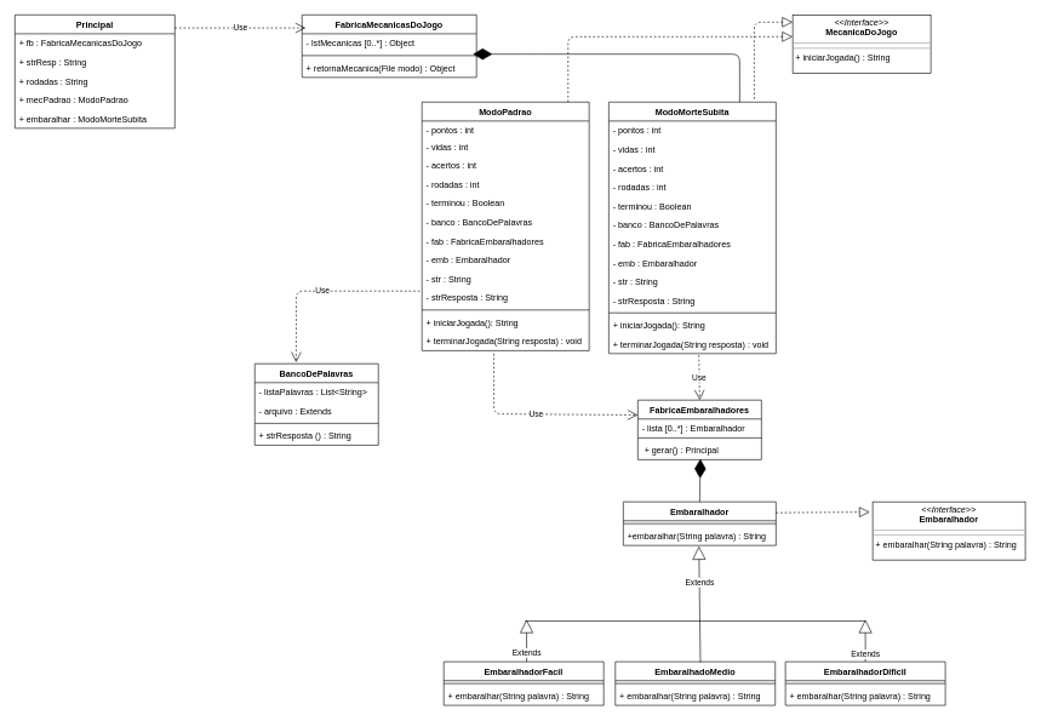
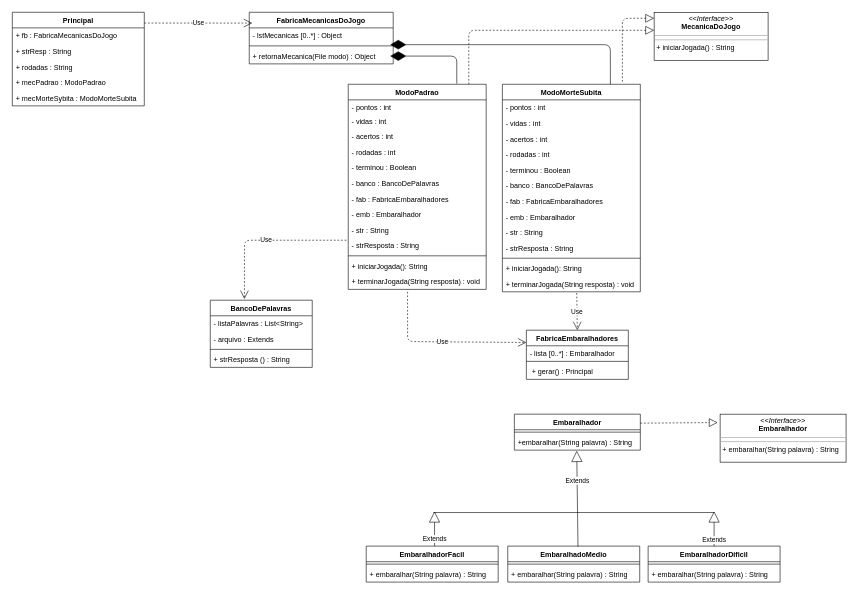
  <mxCell id="0" />
  <mxCell id="1" parent="0" />
  <mxCell id="2" value="BancoDePalavras&#10;" style="swimlane;fontStyle=1;align=center;verticalAlign=top;childLayout=stackLayout;horizontal=1;startSize=26;horizontalStack=0;resizeParent=1;resizeParentMax=0;resizeLast=0;collapsible=1;marginBottom=0;" parent="1" vertex="1"><mxGeometry x="350" y="500" width="170" height="112" as="geometry" /></mxCell>
  <mxCell id="3" value="- listaPalavras : List&lt;String&gt;" style="text;strokeColor=none;fillColor=none;align=left;verticalAlign=top;spacingLeft=4;spacingRight=4;overflow=hidden;rotatable=0;points=[[0,0.5],[1,0.5]];portConstraint=eastwest;" parent="2" vertex="1"><mxGeometry y="26" width="170" height="26" as="geometry" /></mxCell>
  <mxCell id="4" value="- arquivo : Extends&#10;" style="text;strokeColor=none;fillColor=none;align=left;verticalAlign=top;spacingLeft=4;spacingRight=4;overflow=hidden;rotatable=0;points=[[0,0.5],[1,0.5]];portConstraint=eastwest;" parent="2" vertex="1"><mxGeometry y="52" width="170" height="26" as="geometry" /></mxCell>
  <mxCell id="5" value="" style="line;strokeWidth=1;fillColor=none;align=left;verticalAlign=middle;spacingTop=-1;spacingLeft=3;spacingRight=3;rotatable=0;labelPosition=right;points=[];portConstraint=eastwest;" parent="2" vertex="1"><mxGeometry y="78" width="170" height="8" as="geometry" /></mxCell>
  <mxCell id="6" value="+ strResposta () : String&#10;" style="text;strokeColor=none;fillColor=none;align=left;verticalAlign=top;spacingLeft=4;spacingRight=4;overflow=hidden;rotatable=0;points=[[0,0.5],[1,0.5]];portConstraint=eastwest;" parent="2" vertex="1"><mxGeometry y="86" width="170" height="26" as="geometry" /></mxCell>
  <mxCell id="7" value="FabricaEmbaralhadores" style="swimlane;fontStyle=1;align=center;verticalAlign=top;childLayout=stackLayout;horizontal=1;startSize=26;horizontalStack=0;resizeParent=1;resizeParentMax=0;resizeLast=0;collapsible=1;marginBottom=0;" parent="1" vertex="1"><mxGeometry x="877" y="550" width="170" height="82" as="geometry" /></mxCell>
  <mxCell id="8" value="- lista [0..*] : Embaralhador" style="text;strokeColor=none;fillColor=none;align=left;verticalAlign=top;spacingLeft=4;spacingRight=4;overflow=hidden;rotatable=0;points=[[0,0.5],[1,0.5]];portConstraint=eastwest;" parent="7" vertex="1"><mxGeometry y="26" width="170" height="22" as="geometry" /></mxCell>
  <mxCell id="9" value="" style="line;strokeWidth=1;fillColor=none;align=left;verticalAlign=middle;spacingTop=-1;spacingLeft=3;spacingRight=3;rotatable=0;labelPosition=right;points=[];portConstraint=eastwest;" parent="7" vertex="1"><mxGeometry y="48" width="170" height="8" as="geometry" /></mxCell>
  <mxCell id="10" value=" + gerar() : Principal" style="text;strokeColor=none;fillColor=none;align=left;verticalAlign=top;spacingLeft=4;spacingRight=4;overflow=hidden;rotatable=0;points=[[0,0.5],[1,0.5]];portConstraint=eastwest;" parent="7" vertex="1"><mxGeometry y="56" width="170" height="26" as="geometry" /></mxCell>
  <mxCell id="11" value="FabricaMecanicasDoJogo" style="swimlane;fontStyle=1;align=center;verticalAlign=top;childLayout=stackLayout;horizontal=1;startSize=26;horizontalStack=0;resizeParent=1;resizeParentMax=0;resizeLast=0;collapsible=1;marginBottom=0;" parent="1" vertex="1"><mxGeometry x="415" y="20" width="240" height="86" as="geometry" /></mxCell>
  <mxCell id="12" value="- lstMecanicas [0..*] : Object" style="text;strokeColor=none;fillColor=none;align=left;verticalAlign=top;spacingLeft=4;spacingRight=4;overflow=hidden;rotatable=0;points=[[0,0.5],[1,0.5]];portConstraint=eastwest;" parent="11" vertex="1"><mxGeometry y="26" width="240" height="26" as="geometry" /></mxCell>
  <mxCell id="13" value="" style="line;strokeWidth=1;fillColor=none;align=left;verticalAlign=middle;spacingTop=-1;spacingLeft=3;spacingRight=3;rotatable=0;labelPosition=right;points=[];portConstraint=eastwest;" parent="11" vertex="1"><mxGeometry y="52" width="240" height="8" as="geometry" /></mxCell>
  <mxCell id="14" value="+ retornaMecanica(File modo) : Object" style="text;strokeColor=none;fillColor=none;align=left;verticalAlign=top;spacingLeft=4;spacingRight=4;overflow=hidden;rotatable=0;points=[[0,0.5],[1,0.5]];portConstraint=eastwest;" parent="11" vertex="1"><mxGeometry y="60" width="240" height="26" as="geometry" /></mxCell>
  <mxCell id="15" value="ModoPadrao&#10;" style="swimlane;fontStyle=1;align=center;verticalAlign=top;childLayout=stackLayout;horizontal=1;startSize=26;horizontalStack=0;resizeParent=1;resizeParentMax=0;resizeLast=0;collapsible=1;marginBottom=0;" parent="1" vertex="1"><mxGeometry x="580" y="140" width="230" height="342" as="geometry" /></mxCell>
  <mxCell id="16" value="- pontos : int" style="text;strokeColor=none;fillColor=none;align=left;verticalAlign=top;spacingLeft=4;spacingRight=4;overflow=hidden;rotatable=0;points=[[0,0.5],[1,0.5]];portConstraint=eastwest;" parent="15" vertex="1"><mxGeometry y="26" width="230" height="22" as="geometry" /></mxCell>
  <mxCell id="17" value="- vidas : int" style="text;strokeColor=none;fillColor=none;align=left;verticalAlign=top;spacingLeft=4;spacingRight=4;overflow=hidden;rotatable=0;points=[[0,0.5],[1,0.5]];portConstraint=eastwest;" parent="15" vertex="1"><mxGeometry y="48" width="230" height="26" as="geometry" /></mxCell>
  <mxCell id="18" value="- acertos : int" style="text;strokeColor=none;fillColor=none;align=left;verticalAlign=top;spacingLeft=4;spacingRight=4;overflow=hidden;rotatable=0;points=[[0,0.5],[1,0.5]];portConstraint=eastwest;" parent="15" vertex="1"><mxGeometry y="74" width="230" height="26" as="geometry" /></mxCell>
  <mxCell id="19" value="- rodadas : int" style="text;strokeColor=none;fillColor=none;align=left;verticalAlign=top;spacingLeft=4;spacingRight=4;overflow=hidden;rotatable=0;points=[[0,0.5],[1,0.5]];portConstraint=eastwest;" parent="15" vertex="1"><mxGeometry y="100" width="230" height="26" as="geometry" /></mxCell>
  <mxCell id="20" value="- terminou : Boolean" style="text;strokeColor=none;fillColor=none;align=left;verticalAlign=top;spacingLeft=4;spacingRight=4;overflow=hidden;rotatable=0;points=[[0,0.5],[1,0.5]];portConstraint=eastwest;" parent="15" vertex="1"><mxGeometry y="126" width="230" height="26" as="geometry" /></mxCell>
  <mxCell id="21" value="- banco : BancoDePalavras" style="text;strokeColor=none;fillColor=none;align=left;verticalAlign=top;spacingLeft=4;spacingRight=4;overflow=hidden;rotatable=0;points=[[0,0.5],[1,0.5]];portConstraint=eastwest;" parent="15" vertex="1"><mxGeometry y="152" width="230" height="26" as="geometry" /></mxCell>
  <mxCell id="22" value="- fab : FabricaEmbaralhadores" style="text;strokeColor=none;fillColor=none;align=left;verticalAlign=top;spacingLeft=4;spacingRight=4;overflow=hidden;rotatable=0;points=[[0,0.5],[1,0.5]];portConstraint=eastwest;" parent="15" vertex="1"><mxGeometry y="178" width="230" height="26" as="geometry" /></mxCell>
  <mxCell id="23" value="- emb : Embaralhador" style="text;strokeColor=none;fillColor=none;align=left;verticalAlign=top;spacingLeft=4;spacingRight=4;overflow=hidden;rotatable=0;points=[[0,0.5],[1,0.5]];portConstraint=eastwest;" parent="15" vertex="1"><mxGeometry y="204" width="230" height="26" as="geometry" /></mxCell>
  <mxCell id="24" value="- str : String" style="text;strokeColor=none;fillColor=none;align=left;verticalAlign=top;spacingLeft=4;spacingRight=4;overflow=hidden;rotatable=0;points=[[0,0.5],[1,0.5]];portConstraint=eastwest;" parent="15" vertex="1"><mxGeometry y="230" width="230" height="26" as="geometry" /></mxCell>
  <mxCell id="25" value="- strResposta : String" style="text;strokeColor=none;fillColor=none;align=left;verticalAlign=top;spacingLeft=4;spacingRight=4;overflow=hidden;rotatable=0;points=[[0,0.5],[1,0.5]];portConstraint=eastwest;" parent="15" vertex="1"><mxGeometry y="256" width="230" height="26" as="geometry" /></mxCell>
  <mxCell id="26" value="" style="line;strokeWidth=1;fillColor=none;align=left;verticalAlign=middle;spacingTop=-1;spacingLeft=3;spacingRight=3;rotatable=0;labelPosition=right;points=[];portConstraint=eastwest;" parent="15" vertex="1"><mxGeometry y="282" width="230" height="8" as="geometry" /></mxCell>
  <mxCell id="27" value="+ iniciarJogada(): String" style="text;strokeColor=none;fillColor=none;align=left;verticalAlign=top;spacingLeft=4;spacingRight=4;overflow=hidden;rotatable=0;points=[[0,0.5],[1,0.5]];portConstraint=eastwest;" parent="15" vertex="1"><mxGeometry y="290" width="230" height="26" as="geometry" /></mxCell>
  <mxCell id="28" value="+ terminarJogada(String resposta) : void" style="text;strokeColor=none;fillColor=none;align=left;verticalAlign=top;spacingLeft=4;spacingRight=4;overflow=hidden;rotatable=0;points=[[0,0.5],[1,0.5]];portConstraint=eastwest;" parent="15" vertex="1"><mxGeometry y="316" width="230" height="26" as="geometry" /></mxCell>
  <mxCell id="29" value="ModoMorteSubita" style="swimlane;fontStyle=1;align=center;verticalAlign=top;childLayout=stackLayout;horizontal=1;startSize=26;horizontalStack=0;resizeParent=1;resizeParentMax=0;resizeLast=0;collapsible=1;marginBottom=0;" parent="1" vertex="1"><mxGeometry x="837" y="140" width="230" height="346" as="geometry" /></mxCell>
  <mxCell id="30" value="- pontos : int" style="text;strokeColor=none;fillColor=none;align=left;verticalAlign=top;spacingLeft=4;spacingRight=4;overflow=hidden;rotatable=0;points=[[0,0.5],[1,0.5]];portConstraint=eastwest;" parent="29" vertex="1"><mxGeometry y="26" width="230" height="26" as="geometry" /></mxCell>
  <mxCell id="31" value="- vidas : int" style="text;strokeColor=none;fillColor=none;align=left;verticalAlign=top;spacingLeft=4;spacingRight=4;overflow=hidden;rotatable=0;points=[[0,0.5],[1,0.5]];portConstraint=eastwest;" parent="29" vertex="1"><mxGeometry y="52" width="230" height="26" as="geometry" /></mxCell>
  <mxCell id="32" value="- acertos : int" style="text;strokeColor=none;fillColor=none;align=left;verticalAlign=top;spacingLeft=4;spacingRight=4;overflow=hidden;rotatable=0;points=[[0,0.5],[1,0.5]];portConstraint=eastwest;" parent="29" vertex="1"><mxGeometry y="78" width="230" height="26" as="geometry" /></mxCell>
  <mxCell id="33" value="- rodadas : int" style="text;strokeColor=none;fillColor=none;align=left;verticalAlign=top;spacingLeft=4;spacingRight=4;overflow=hidden;rotatable=0;points=[[0,0.5],[1,0.5]];portConstraint=eastwest;" parent="29" vertex="1"><mxGeometry y="104" width="230" height="26" as="geometry" /></mxCell>
  <mxCell id="34" value="- terminou : Boolean" style="text;strokeColor=none;fillColor=none;align=left;verticalAlign=top;spacingLeft=4;spacingRight=4;overflow=hidden;rotatable=0;points=[[0,0.5],[1,0.5]];portConstraint=eastwest;" parent="29" vertex="1"><mxGeometry y="130" width="230" height="26" as="geometry" /></mxCell>
  <mxCell id="35" value="- banco : BancoDePalavras" style="text;strokeColor=none;fillColor=none;align=left;verticalAlign=top;spacingLeft=4;spacingRight=4;overflow=hidden;rotatable=0;points=[[0,0.5],[1,0.5]];portConstraint=eastwest;" parent="29" vertex="1"><mxGeometry y="156" width="230" height="26" as="geometry" /></mxCell>
  <mxCell id="36" value="- fab : FabricaEmbaralhadores" style="text;strokeColor=none;fillColor=none;align=left;verticalAlign=top;spacingLeft=4;spacingRight=4;overflow=hidden;rotatable=0;points=[[0,0.5],[1,0.5]];portConstraint=eastwest;" parent="29" vertex="1"><mxGeometry y="182" width="230" height="26" as="geometry" /></mxCell>
  <mxCell id="37" value="- emb : Embaralhador" style="text;strokeColor=none;fillColor=none;align=left;verticalAlign=top;spacingLeft=4;spacingRight=4;overflow=hidden;rotatable=0;points=[[0,0.5],[1,0.5]];portConstraint=eastwest;" parent="29" vertex="1"><mxGeometry y="208" width="230" height="26" as="geometry" /></mxCell>
  <mxCell id="38" value="- str : String" style="text;strokeColor=none;fillColor=none;align=left;verticalAlign=top;spacingLeft=4;spacingRight=4;overflow=hidden;rotatable=0;points=[[0,0.5],[1,0.5]];portConstraint=eastwest;" parent="29" vertex="1"><mxGeometry y="234" width="230" height="26" as="geometry" /></mxCell>
  <mxCell id="39" value="- strResposta : String" style="text;strokeColor=none;fillColor=none;align=left;verticalAlign=top;spacingLeft=4;spacingRight=4;overflow=hidden;rotatable=0;points=[[0,0.5],[1,0.5]];portConstraint=eastwest;" parent="29" vertex="1"><mxGeometry y="260" width="230" height="26" as="geometry" /></mxCell>
  <mxCell id="40" value="" style="line;strokeWidth=1;fillColor=none;align=left;verticalAlign=middle;spacingTop=-1;spacingLeft=3;spacingRight=3;rotatable=0;labelPosition=right;points=[];portConstraint=eastwest;" parent="29" vertex="1"><mxGeometry y="286" width="230" height="8" as="geometry" /></mxCell>
  <mxCell id="41" value="+ iniciarJogada(): String" style="text;strokeColor=none;fillColor=none;align=left;verticalAlign=top;spacingLeft=4;spacingRight=4;overflow=hidden;rotatable=0;points=[[0,0.5],[1,0.5]];portConstraint=eastwest;" parent="29" vertex="1"><mxGeometry y="294" width="230" height="26" as="geometry" /></mxCell>
  <mxCell id="42" value="+ terminarJogada(String resposta) : void" style="text;strokeColor=none;fillColor=none;align=left;verticalAlign=top;spacingLeft=4;spacingRight=4;overflow=hidden;rotatable=0;points=[[0,0.5],[1,0.5]];portConstraint=eastwest;" parent="29" vertex="1"><mxGeometry y="320" width="230" height="26" as="geometry" /></mxCell>
  <mxCell id="43" value="" style="text;strokeColor=none;fillColor=none;align=left;verticalAlign=middle;spacingTop=-1;spacingLeft=4;spacingRight=4;rotatable=0;labelPosition=right;points=[];portConstraint=eastwest;" parent="1" vertex="1"><mxGeometry x="500" y="660" width="110" height="14" as="geometry" /></mxCell>
  <mxCell id="44" value="&lt;p style=&quot;margin: 0px ; margin-top: 4px ; text-align: center&quot;&gt;&lt;i&gt;&amp;lt;&amp;lt;Interface&amp;gt;&amp;gt;&lt;/i&gt;&lt;br&gt;&lt;b&gt;MecanicaDoJogo&lt;/b&gt;&lt;/p&gt;&lt;hr size=&quot;1&quot;&gt;&lt;hr size=&quot;1&quot;&gt;&lt;p style=&quot;margin: 0px ; margin-left: 4px&quot;&gt;+ iniciarJogada() : String&lt;br&gt;&lt;/p&gt;" style="verticalAlign=top;align=left;overflow=fill;fontSize=12;fontFamily=Helvetica;html=1;" parent="1" vertex="1"><mxGeometry x="1090" y="20" width="190" height="80" as="geometry" /></mxCell>
  <mxCell id="45" value="" style="endArrow=diamondThin;endFill=1;endSize=24;html=1;exitX=0.783;exitY=0;exitDx=0;exitDy=0;exitPerimeter=0;entryX=0.979;entryY=0.25;entryDx=0;entryDy=0;entryPerimeter=0;" parent="1" source="29" target="13" edge="1"><mxGeometry width="160" relative="1" as="geometry"><mxPoint x="680" y="140" as="sourcePoint" /><mxPoint x="660" y="74" as="targetPoint" /><Array as="points"><mxPoint x="1017" y="74" /><mxPoint x="730" y="74" /></Array></mxGeometry></mxCell>
  <mxCell id="46" value="Principal" style="swimlane;fontStyle=1;childLayout=stackLayout;horizontal=1;startSize=26;fillColor=none;horizontalStack=0;resizeParent=1;resizeParentMax=0;resizeLast=0;collapsible=1;marginBottom=0;" vertex="1" parent="1"><mxGeometry x="20" y="20" width="220" height="156" as="geometry" /></mxCell>
  <mxCell id="47" value="+ fb : FabricaMecanicasDoJogo" style="text;strokeColor=none;fillColor=none;align=left;verticalAlign=top;spacingLeft=4;spacingRight=4;overflow=hidden;rotatable=0;points=[[0,0.5],[1,0.5]];portConstraint=eastwest;" vertex="1" parent="46"><mxGeometry y="26" width="220" height="26" as="geometry" /></mxCell>
  <mxCell id="48" value="+ strResp : String" style="text;strokeColor=none;fillColor=none;align=left;verticalAlign=top;spacingLeft=4;spacingRight=4;overflow=hidden;rotatable=0;points=[[0,0.5],[1,0.5]];portConstraint=eastwest;" vertex="1" parent="46"><mxGeometry y="52" width="220" height="26" as="geometry" /></mxCell>
  <mxCell id="49" value="+ rodadas : String" style="text;strokeColor=none;fillColor=none;align=left;verticalAlign=top;spacingLeft=4;spacingRight=4;overflow=hidden;rotatable=0;points=[[0,0.5],[1,0.5]];portConstraint=eastwest;" vertex="1" parent="46"><mxGeometry y="78" width="220" height="26" as="geometry" /></mxCell>
  <mxCell id="50" value="+ mecPadrao : ModoPadrao" style="text;strokeColor=none;fillColor=none;align=left;verticalAlign=top;spacingLeft=4;spacingRight=4;overflow=hidden;rotatable=0;points=[[0,0.5],[1,0.5]];portConstraint=eastwest;" vertex="1" parent="46"><mxGeometry y="104" width="220" height="26" as="geometry" /></mxCell>
- <mxCell id="51" value="+ embaralhar : ModoMorteSubita " style="text;strokeColor=none;fillColor=none;align=left;verticalAlign=top;spacingLeft=4;spacingRight=4;overflow=hidden;rotatable=0;points=[[0,0.5],[1,0.5]];portConstraint=eastwest;" vertex="1" parent="46"><mxGeometry y="130" width="220" height="26" as="geometry" /></mxCell>
+ <mxCell id="51" value="+ mecMorteSybita : ModoMorteSubita " style="text;strokeColor=none;fillColor=none;align=left;verticalAlign=top;spacingLeft=4;spacingRight=4;overflow=hidden;rotatable=0;points=[[0,0.5],[1,0.5]];portConstraint=eastwest;" vertex="1" parent="46"><mxGeometry y="130" width="220" height="26" as="geometry" /></mxCell>
  <mxCell id="52" value="Use" style="endArrow=open;endSize=12;dashed=1;html=1;exitX=1;exitY=0.115;exitDx=0;exitDy=0;exitPerimeter=0;" edge="1" parent="1" source="46"><mxGeometry width="160" relative="1" as="geometry"><mxPoint x="170" y="210" as="sourcePoint" /><mxPoint x="420" y="38" as="targetPoint" /></mxGeometry></mxCell>
+ <mxCell id="53" value="" style="endArrow=diamondThin;endFill=1;endSize=24;html=1;exitX=0.787;exitY=-0.003;exitDx=0;exitDy=0;exitPerimeter=0;entryX=0.979;entryY=0.5;entryDx=0;entryDy=0;entryPerimeter=0;" edge="1" parent="1" source="15" target="14"><mxGeometry width="160" relative="1" as="geometry"><mxPoint x="640" y="200" as="sourcePoint" /><mxPoint x="640" y="110" as="targetPoint" /><Array as="points"><mxPoint x="761" y="93" /></Array></mxGeometry></mxCell>
  <mxCell id="54" value="" style="endArrow=block;dashed=1;endFill=0;endSize=12;html=1;exitX=0.87;exitY=-0.012;exitDx=0;exitDy=0;exitPerimeter=0;" edge="1" parent="1" source="29"><mxGeometry width="160" relative="1" as="geometry"><mxPoint x="660" y="170" as="sourcePoint" /><mxPoint x="1090" y="30" as="targetPoint" /><Array as="points"><mxPoint x="1037" y="30" /></Array></mxGeometry></mxCell>
  <mxCell id="55" value="" style="endArrow=block;dashed=1;endFill=0;endSize=12;html=1;entryX=0;entryY=0.375;entryDx=0;entryDy=0;entryPerimeter=0;exitX=0.874;exitY=0;exitDx=0;exitDy=0;exitPerimeter=0;" edge="1" parent="1" source="15" target="44"><mxGeometry width="160" relative="1" as="geometry"><mxPoint x="660" y="380" as="sourcePoint" /><mxPoint x="820" y="380" as="targetPoint" /><Array as="points"><mxPoint x="781" y="50" /></Array></mxGeometry></mxCell>
  <mxCell id="56" value="EmbaralhadorFacil&#10;&#10;&#10;" style="swimlane;fontStyle=1;align=center;verticalAlign=top;childLayout=stackLayout;horizontal=1;startSize=26;horizontalStack=0;resizeParent=1;resizeParentMax=0;resizeLast=0;collapsible=1;marginBottom=0;" parent="1" vertex="1"><mxGeometry x="610" y="910" width="220" height="60" as="geometry" /></mxCell>
  <mxCell id="57" value="" style="line;strokeWidth=1;fillColor=none;align=left;verticalAlign=middle;spacingTop=-1;spacingLeft=3;spacingRight=3;rotatable=0;labelPosition=right;points=[];portConstraint=eastwest;" parent="56" vertex="1"><mxGeometry y="26" width="220" height="8" as="geometry" /></mxCell>
  <mxCell id="58" value="+ embaralhar(String palavra) : String" style="text;strokeColor=none;fillColor=none;align=left;verticalAlign=top;spacingLeft=4;spacingRight=4;overflow=hidden;rotatable=0;points=[[0,0.5],[1,0.5]];portConstraint=eastwest;" parent="56" vertex="1"><mxGeometry y="34" width="220" height="26" as="geometry" /></mxCell>
  <mxCell id="59" value="Embaralhador&#10;" style="swimlane;fontStyle=1;align=center;verticalAlign=top;childLayout=stackLayout;horizontal=1;startSize=26;horizontalStack=0;resizeParent=1;resizeParentMax=0;resizeLast=0;collapsible=1;marginBottom=0;" parent="1" vertex="1"><mxGeometry x="857" y="690" width="210" height="60" as="geometry" /></mxCell>
  <mxCell id="60" value="" style="line;strokeWidth=1;fillColor=none;align=left;verticalAlign=middle;spacingTop=-1;spacingLeft=3;spacingRight=3;rotatable=0;labelPosition=right;points=[];portConstraint=eastwest;" parent="59" vertex="1"><mxGeometry y="26" width="210" height="8" as="geometry" /></mxCell>
  <mxCell id="61" value="+embaralhar(String palavra) : String" style="text;strokeColor=none;fillColor=none;align=left;verticalAlign=top;spacingLeft=4;spacingRight=4;overflow=hidden;rotatable=0;points=[[0,0.5],[1,0.5]];portConstraint=eastwest;" parent="59" vertex="1"><mxGeometry y="34" width="210" height="26" as="geometry" /></mxCell>
  <mxCell id="62" value="EmbaralhadoMedio&#10;" style="swimlane;fontStyle=1;align=center;verticalAlign=top;childLayout=stackLayout;horizontal=1;startSize=26;horizontalStack=0;resizeParent=1;resizeParentMax=0;resizeLast=0;collapsible=1;marginBottom=0;" parent="1" vertex="1"><mxGeometry x="846" y="910" width="220" height="60" as="geometry" /></mxCell>
  <mxCell id="63" value="" style="line;strokeWidth=1;fillColor=none;align=left;verticalAlign=middle;spacingTop=-1;spacingLeft=3;spacingRight=3;rotatable=0;labelPosition=right;points=[];portConstraint=eastwest;" parent="62" vertex="1"><mxGeometry y="26" width="220" height="8" as="geometry" /></mxCell>
  <mxCell id="64" value="+ embaralhar(String palavra) : String" style="text;strokeColor=none;fillColor=none;align=left;verticalAlign=top;spacingLeft=4;spacingRight=4;overflow=hidden;rotatable=0;points=[[0,0.5],[1,0.5]];portConstraint=eastwest;" parent="62" vertex="1"><mxGeometry y="34" width="220" height="26" as="geometry" /></mxCell>
  <mxCell id="65" value="EmbaralhadorDificil" style="swimlane;fontStyle=1;align=center;verticalAlign=top;childLayout=stackLayout;horizontal=1;startSize=26;horizontalStack=0;resizeParent=1;resizeParentMax=0;resizeLast=0;collapsible=1;marginBottom=0;" parent="1" vertex="1"><mxGeometry x="1080" y="910" width="220" height="60" as="geometry" /></mxCell>
  <mxCell id="66" value="" style="line;strokeWidth=1;fillColor=none;align=left;verticalAlign=middle;spacingTop=-1;spacingLeft=3;spacingRight=3;rotatable=0;labelPosition=right;points=[];portConstraint=eastwest;" parent="65" vertex="1"><mxGeometry y="26" width="220" height="8" as="geometry" /></mxCell>
  <mxCell id="67" value="+ embaralhar(String palavra) : String" style="text;strokeColor=none;fillColor=none;align=left;verticalAlign=top;spacingLeft=4;spacingRight=4;overflow=hidden;rotatable=0;points=[[0,0.5],[1,0.5]];portConstraint=eastwest;" parent="65" vertex="1"><mxGeometry y="34" width="220" height="26" as="geometry" /></mxCell>
  <mxCell id="68" value="&lt;p style=&quot;margin: 0px ; margin-top: 4px ; text-align: center&quot;&gt;&lt;i&gt;&amp;lt;&amp;lt;Interface&amp;gt;&amp;gt;&lt;/i&gt;&lt;br&gt;&lt;b&gt;Embaralhador&lt;/b&gt;&lt;br&gt;&lt;/p&gt;&lt;hr size=&quot;1&quot;&gt;&lt;hr size=&quot;1&quot;&gt;&lt;p style=&quot;margin: 0px ; margin-left: 4px&quot;&gt;+ embaralhar(String palavra) : String&lt;br&gt;&lt;/p&gt;" style="verticalAlign=top;align=left;overflow=fill;fontSize=12;fontFamily=Helvetica;html=1;" parent="1" vertex="1"><mxGeometry x="1200" y="690" width="210" height="80" as="geometry" /></mxCell>
- <mxCell id="69" value="" style="endArrow=diamondThin;endFill=1;endSize=24;html=1;entryX=0.506;entryY=0.962;entryDx=0;entryDy=0;entryPerimeter=0;exitX=0.5;exitY=0;exitDx=0;exitDy=0;" parent="1" source="59" target="10" edge="1"><mxGeometry width="160" relative="1" as="geometry"><mxPoint x="880" y="824" as="sourcePoint" /><mxPoint x="1040" y="824" as="targetPoint" /></mxGeometry></mxCell>
  <mxCell id="70" value="" style="line;strokeWidth=1;fillColor=none;align=left;verticalAlign=middle;spacingTop=-1;spacingLeft=3;spacingRight=3;rotatable=0;labelPosition=right;points=[];portConstraint=eastwest;" vertex="1" parent="1"><mxGeometry x="722" y="850" width="468" height="8" as="geometry" /></mxCell>
  <mxCell id="71" value="Extends" style="endArrow=block;endSize=16;endFill=0;html=1;entryX=0.495;entryY=1.038;entryDx=0;entryDy=0;entryPerimeter=0;exitX=0.532;exitY=0.017;exitDx=0;exitDy=0;exitPerimeter=0;" edge="1" parent="1" source="62" target="61"><mxGeometry x="0.376" width="160" relative="1" as="geometry"><mxPoint x="961" y="896" as="sourcePoint" /><mxPoint x="1110" y="1014" as="targetPoint" /><Array as="points" /><mxPoint as="offset" /></mxGeometry></mxCell>
  <mxCell id="72" value="Extends" style="endArrow=block;endSize=16;endFill=0;html=1;entryX=1;entryY=0.25;entryDx=0;entryDy=0;entryPerimeter=0;exitX=0.5;exitY=0;exitDx=0;exitDy=0;" edge="1" parent="1" source="65" target="70"><mxGeometry x="-0.655" width="160" relative="1" as="geometry"><mxPoint x="1192" y="880" as="sourcePoint" /><mxPoint x="1193" y="974" as="targetPoint" /><mxPoint as="offset" /></mxGeometry></mxCell>
  <mxCell id="73" value="Extends" style="endArrow=block;endSize=16;endFill=0;html=1;entryX=0.004;entryY=0.25;entryDx=0;entryDy=0;entryPerimeter=0;" edge="1" parent="1" target="70"><mxGeometry x="-0.583" width="160" relative="1" as="geometry"><mxPoint x="724" y="910" as="sourcePoint" /><mxPoint x="1110" y="1014" as="targetPoint" /><mxPoint as="offset" /></mxGeometry></mxCell>
  <mxCell id="74" value="Use" style="endArrow=open;endSize=12;dashed=1;html=1;entryX=0.5;entryY=0;entryDx=0;entryDy=0;exitX=0.539;exitY=1.077;exitDx=0;exitDy=0;exitPerimeter=0;" edge="1" parent="1" source="42" target="7"><mxGeometry width="160" relative="1" as="geometry"><mxPoint x="960" y="560" as="sourcePoint" /><mxPoint x="960" y="650" as="targetPoint" /></mxGeometry></mxCell>
  <mxCell id="75" value="Use" style="endArrow=open;endSize=12;dashed=1;html=1;exitX=-0.013;exitY=0.154;exitDx=0;exitDy=0;exitPerimeter=0;entryX=0.335;entryY=-0.018;entryDx=0;entryDy=0;entryPerimeter=0;" edge="1" parent="1" source="25" target="2"><mxGeometry width="160" relative="1" as="geometry"><mxPoint x="600" y="460" as="sourcePoint" /><mxPoint x="430" y="460" as="targetPoint" /><Array as="points"><mxPoint x="407" y="400" /></Array></mxGeometry></mxCell>
  <mxCell id="76" value="Use" style="endArrow=open;endSize=12;dashed=1;html=1;exitX=0.43;exitY=1.154;exitDx=0;exitDy=0;exitPerimeter=0;entryX=0;entryY=0.25;entryDx=0;entryDy=0;" edge="1" parent="1" source="28" target="7"><mxGeometry width="160" relative="1" as="geometry"><mxPoint x="600" y="610" as="sourcePoint" /><mxPoint x="760" y="610" as="targetPoint" /><Array as="points"><mxPoint x="679" y="569" /></Array></mxGeometry></mxCell>
  <mxCell id="77" value="" style="endArrow=block;dashed=1;endFill=0;endSize=12;html=1;exitX=1;exitY=0.25;exitDx=0;exitDy=0;entryX=-0.019;entryY=0.175;entryDx=0;entryDy=0;entryPerimeter=0;" edge="1" parent="1" source="59" target="68"><mxGeometry width="160" relative="1" as="geometry"><mxPoint x="1040" y="910" as="sourcePoint" /><mxPoint x="1200" y="910" as="targetPoint" /></mxGeometry></mxCell>
